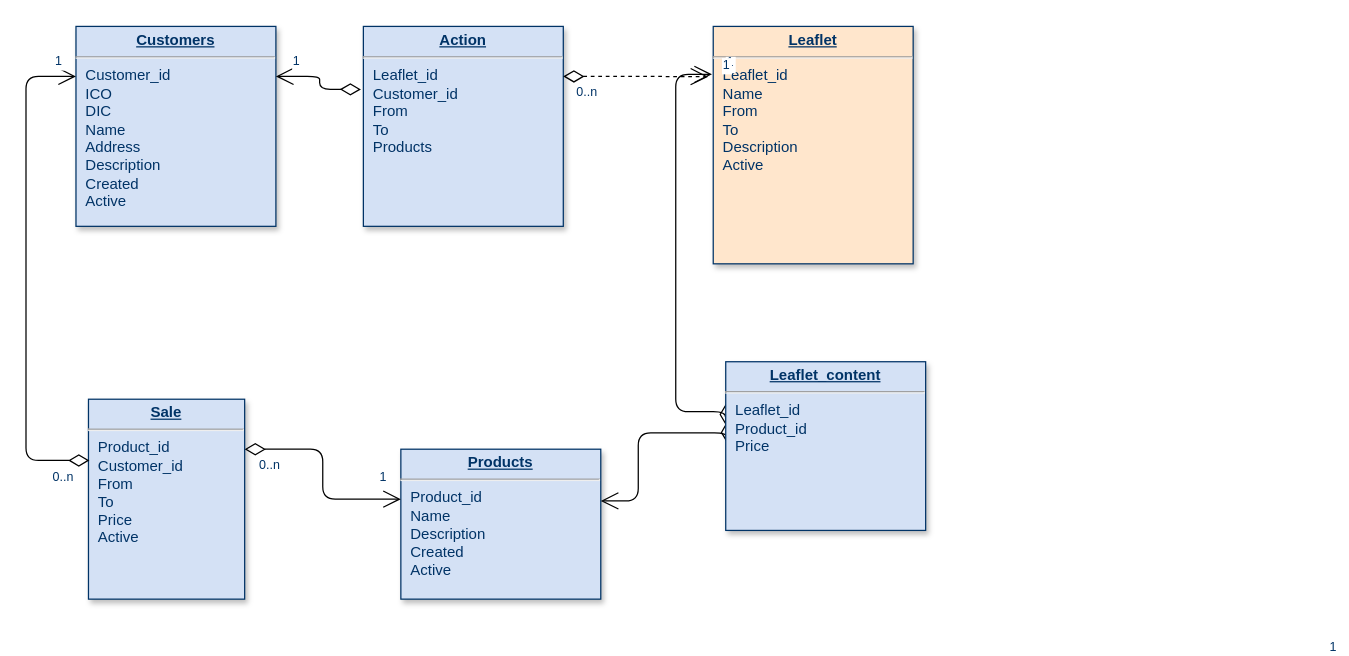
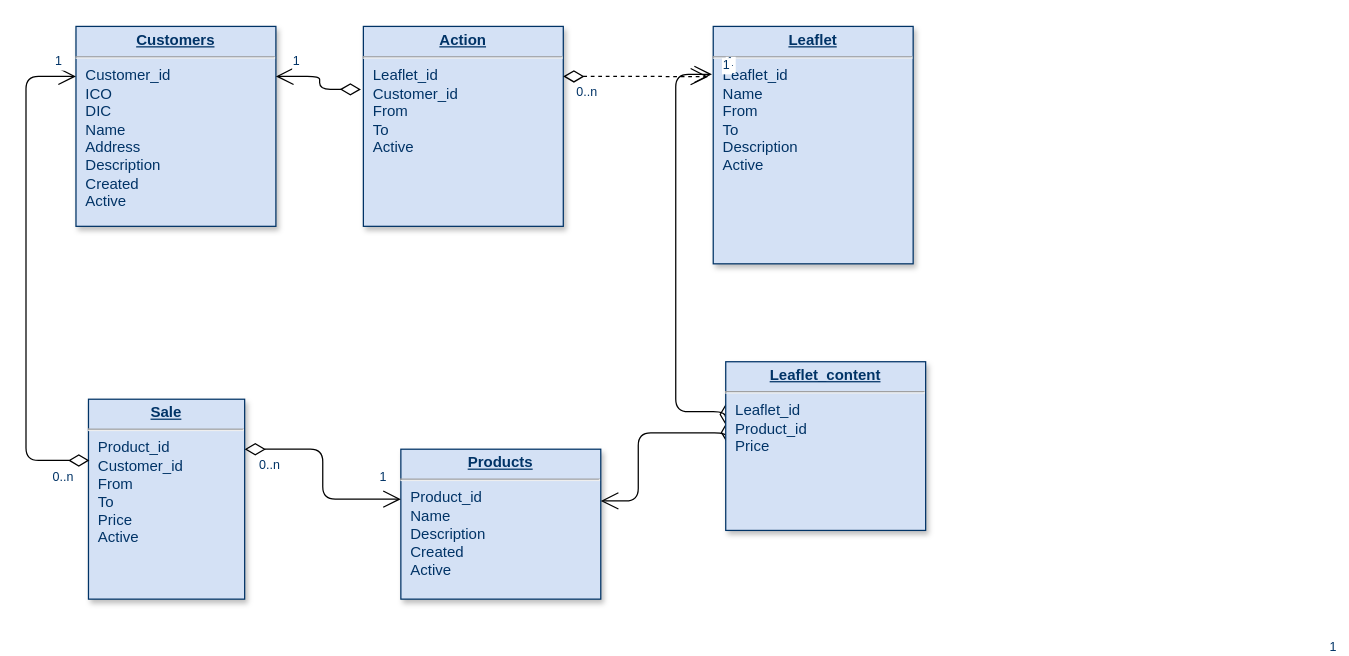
  <mxCell id="0" />
  <mxCell id="1" parent="0" />
  <mxCell id="2" value="&lt;p style=&quot;margin: 0px ; margin-top: 4px ; text-align: center ; text-decoration: underline&quot;&gt;&lt;strong&gt;Products&lt;/strong&gt;&lt;/p&gt;&lt;hr&gt;&lt;p style=&quot;margin: 0px ; margin-left: 8px&quot;&gt;Product_id&lt;br&gt;Name&lt;/p&gt;&lt;p style=&quot;margin: 0px ; margin-left: 8px&quot;&gt;Description&lt;/p&gt;&lt;p style=&quot;margin: 0px ; margin-left: 8px&quot;&gt;Created&lt;/p&gt;&lt;p style=&quot;margin: 0px ; margin-left: 8px&quot;&gt;Active&lt;/p&gt;" style="verticalAlign=top;align=left;overflow=fill;fontSize=12;fontFamily=Helvetica;html=1;strokeColor=#003366;shadow=1;fillColor=#D4E1F5;fontColor=#003366" parent="1" vertex="1"><mxGeometry x="320" y="359" width="160" height="120" as="geometry" /></mxCell>
  <mxCell id="3" value="&lt;p style=&quot;margin: 0px ; margin-top: 4px ; text-align: center ; text-decoration: underline&quot;&gt;&lt;strong&gt;Customers&lt;br&gt;&lt;/strong&gt;&lt;/p&gt;&lt;hr&gt;&lt;p style=&quot;margin: 0px ; margin-left: 8px&quot;&gt;Customer_id&lt;/p&gt;&lt;p style=&quot;margin: 0px ; margin-left: 8px&quot;&gt;ICO&lt;/p&gt;&lt;p style=&quot;margin: 0px ; margin-left: 8px&quot;&gt;DIC&lt;br&gt;&lt;/p&gt;&lt;p style=&quot;margin: 0px ; margin-left: 8px&quot;&gt;Name&lt;/p&gt;&lt;p style=&quot;margin: 0px ; margin-left: 8px&quot;&gt;Address&lt;br&gt;&lt;/p&gt;&lt;p style=&quot;margin: 0px ; margin-left: 8px&quot;&gt;Description&lt;/p&gt;&lt;p style=&quot;margin: 0px ; margin-left: 8px&quot;&gt;Created&lt;br&gt;&lt;/p&gt;&lt;p style=&quot;margin: 0px ; margin-left: 8px&quot;&gt;Active&lt;br&gt;&lt;/p&gt;" style="verticalAlign=top;align=left;overflow=fill;fontSize=12;fontFamily=Helvetica;html=1;strokeColor=#003366;shadow=1;fillColor=#D4E1F5;fontColor=#003366" parent="1" vertex="1"><mxGeometry x="60" y="20.64" width="160" height="160" as="geometry" /></mxCell>
- <mxCell id="4" value="&lt;p style=&quot;margin: 0px ; margin-top: 4px ; text-align: center ; text-decoration: underline&quot;&gt;&lt;strong&gt;Leaflet&lt;/strong&gt;&lt;/p&gt;&lt;hr&gt;&lt;p style=&quot;margin: 0px ; margin-left: 8px&quot;&gt;Leaflet_id&lt;/p&gt;&lt;p style=&quot;margin: 0px ; margin-left: 8px&quot;&gt;Name&lt;/p&gt;&lt;p style=&quot;margin: 0px ; margin-left: 8px&quot;&gt;From&lt;/p&gt;&lt;p style=&quot;margin: 0px ; margin-left: 8px&quot;&gt;To&lt;br&gt;&lt;/p&gt;&lt;p style=&quot;margin: 0px ; margin-left: 8px&quot;&gt;Description&lt;/p&gt;&lt;p style=&quot;margin: 0px ; margin-left: 8px&quot;&gt;Active&lt;br&gt;&lt;/p&gt;&lt;p style=&quot;margin: 0px ; margin-left: 8px&quot;&gt;&lt;br&gt;&lt;/p&gt;&amp;nbsp;" style="verticalAlign=top;align=left;overflow=fill;fontSize=12;fontFamily=Helvetica;html=1;strokeColor=#003366;shadow=1;fillColor=#ffe6cc;fontColor=#003366;" parent="1" vertex="1"><mxGeometry x="570" y="20.64" width="160" height="190" as="geometry" /></mxCell>
+ <mxCell id="4" value="&lt;p style=&quot;margin: 0px ; margin-top: 4px ; text-align: center ; text-decoration: underline&quot;&gt;&lt;strong&gt;Leaflet&lt;/strong&gt;&lt;/p&gt;&lt;hr&gt;&lt;p style=&quot;margin: 0px ; margin-left: 8px&quot;&gt;Leaflet_id&lt;/p&gt;&lt;p style=&quot;margin: 0px ; margin-left: 8px&quot;&gt;Name&lt;/p&gt;&lt;p style=&quot;margin: 0px ; margin-left: 8px&quot;&gt;From&lt;/p&gt;&lt;p style=&quot;margin: 0px ; margin-left: 8px&quot;&gt;To&lt;br&gt;&lt;/p&gt;&lt;p style=&quot;margin: 0px ; margin-left: 8px&quot;&gt;Description&lt;/p&gt;&lt;p style=&quot;margin: 0px ; margin-left: 8px&quot;&gt;Active&lt;br&gt;&lt;/p&gt;&lt;p style=&quot;margin: 0px ; margin-left: 8px&quot;&gt;&lt;br&gt;&lt;/p&gt;&amp;nbsp;" style="verticalAlign=top;align=left;overflow=fill;fontSize=12;fontFamily=Helvetica;html=1;strokeColor=#003366;shadow=1;fillColor=#D4E1F5;fontColor=#003366" parent="1" vertex="1"><mxGeometry x="570" y="20.64" width="160" height="190" as="geometry" /></mxCell>
  <mxCell id="5" value="" style="endArrow=open;endSize=12;startArrow=diamondThin;startSize=14;startFill=0;edgeStyle=orthogonalEdgeStyle;exitX=0.006;exitY=0.356;exitDx=0;exitDy=0;exitPerimeter=0;entryX=1;entryY=0.345;entryDx=0;entryDy=0;entryPerimeter=0;" parent="1" source="15" target="2" edge="1"><mxGeometry y="160" as="geometry"><mxPoint y="159" as="sourcePoint" x="-20" /><mxPoint x="370" y="301.5" as="targetPoint" /><Array as="points"><mxPoint x="510" y="346" /><mxPoint x="510" y="400" /></Array></mxGeometry></mxCell>
  <mxCell id="6" value="0..n" style="resizable=0;align=left;verticalAlign=top;labelBackgroundColor=#ffffff;fontSize=10;strokeColor=#003366;shadow=1;fillColor=#D4E1F5;fontColor=#003366" parent="5" connectable="0" vertex="1"><mxGeometry x="-1" relative="1" as="geometry"><mxPoint x="10" as="offset" /></mxGeometry></mxCell>
  <mxCell id="7" value="1" style="resizable=0;align=right;verticalAlign=top;labelBackgroundColor=#ffffff;fontSize=10;strokeColor=#003366;shadow=1;fillColor=#D4E1F5;fontColor=#003366" parent="5" connectable="0" vertex="1"><mxGeometry x="1" relative="1" as="geometry"><mxPoint x="590" y="105" as="offset" /></mxGeometry></mxCell>
  <mxCell id="8" value="" style="endArrow=open;endSize=12;startArrow=diamondThin;startSize=14;startFill=0;edgeStyle=orthogonalEdgeStyle;exitX=0;exitY=0.25;exitDx=0;exitDy=0;" parent="1" source="15" edge="1"><mxGeometry x="389.36" y="350" as="geometry"><mxPoint x="651.08" y="200.64" as="sourcePoint" /><mxPoint x="569" y="59" as="targetPoint" /><Array as="points"><mxPoint x="540" y="329" /><mxPoint x="540" y="59" /></Array></mxGeometry></mxCell>
  <mxCell id="9" value="0..n" style="resizable=0;align=left;verticalAlign=top;labelBackgroundColor=#ffffff;fontSize=10;strokeColor=#003366;shadow=1;fillColor=#D4E1F5;fontColor=#003366" parent="8" connectable="0" vertex="1"><mxGeometry x="-1" relative="1" as="geometry"><mxPoint x="8.92" as="offset" /></mxGeometry></mxCell>
  <mxCell id="10" value="1" style="resizable=0;align=right;verticalAlign=top;labelBackgroundColor=#ffffff;fontSize=10;strokeColor=#003366;shadow=1;fillColor=#D4E1F5;fontColor=#003366" parent="8" connectable="0" vertex="1"><mxGeometry x="1" relative="1" as="geometry"><mxPoint x="18.92" y="-21.96" as="offset" /></mxGeometry></mxCell>
  <mxCell id="11" value="" style="endArrow=open;endSize=12;startArrow=diamondThin;startSize=14;startFill=0;edgeStyle=orthogonalEdgeStyle;entryX=1;entryY=0.25;entryDx=0;entryDy=0;exitX=-0.012;exitY=0.315;exitDx=0;exitDy=0;exitPerimeter=0;" parent="1" source="14" target="3" edge="1"><mxGeometry x="620" y="340" as="geometry"><mxPoint x="220" y="249" as="sourcePoint" /><mxPoint x="760" y="339" as="targetPoint" /></mxGeometry></mxCell>
  <mxCell id="12" value="0..n" style="resizable=0;align=left;verticalAlign=top;labelBackgroundColor=#ffffff;fontSize=10;strokeColor=#003366;shadow=1;fillColor=#D4E1F5;fontColor=#003366" parent="11" connectable="0" vertex="1"><mxGeometry x="-1" relative="1" as="geometry"><mxPoint x="10" as="offset" /></mxGeometry></mxCell>
  <mxCell id="13" value="1" style="resizable=0;align=right;verticalAlign=top;labelBackgroundColor=#ffffff;fontSize=10;strokeColor=#003366;shadow=1;fillColor=#D4E1F5;fontColor=#003366" parent="11" connectable="0" vertex="1"><mxGeometry x="1" relative="1" as="geometry"><mxPoint x="20" y="-25.0" as="offset" /></mxGeometry></mxCell>
- <mxCell id="14" value="&lt;p style=&quot;margin: 0px ; margin-top: 4px ; text-align: center ; text-decoration: underline&quot;&gt;&lt;strong&gt;Action&lt;br&gt;&lt;/strong&gt;&lt;/p&gt;&lt;hr&gt;&lt;p style=&quot;margin: 0px ; margin-left: 8px&quot;&gt;Leaflet_id&lt;/p&gt;&lt;p style=&quot;margin: 0px ; margin-left: 8px&quot;&gt;Customer_id&lt;/p&gt;&lt;p style=&quot;margin: 0px ; margin-left: 8px&quot;&gt;From&lt;/p&gt;&lt;p style=&quot;margin: 0px ; margin-left: 8px&quot;&gt;To&lt;/p&gt;&lt;p style=&quot;margin: 0px ; margin-left: 8px&quot;&gt;Products&lt;br&gt;&lt;/p&gt;" style="verticalAlign=top;align=left;overflow=fill;fontSize=12;fontFamily=Helvetica;html=1;strokeColor=#003366;shadow=1;fillColor=#D4E1F5;fontColor=#003366" vertex="1" parent="1"><mxGeometry x="290" y="20.64" width="160" height="160" as="geometry" /></mxCell>
+ <mxCell id="14" value="&lt;p style=&quot;margin: 0px ; margin-top: 4px ; text-align: center ; text-decoration: underline&quot;&gt;&lt;strong&gt;Action&lt;br&gt;&lt;/strong&gt;&lt;/p&gt;&lt;hr&gt;&lt;p style=&quot;margin: 0px ; margin-left: 8px&quot;&gt;Leaflet_id&lt;/p&gt;&lt;p style=&quot;margin: 0px ; margin-left: 8px&quot;&gt;Customer_id&lt;/p&gt;&lt;p style=&quot;margin: 0px ; margin-left: 8px&quot;&gt;From&lt;/p&gt;&lt;p style=&quot;margin: 0px ; margin-left: 8px&quot;&gt;To&lt;/p&gt;&lt;p style=&quot;margin: 0px ; margin-left: 8px&quot;&gt;Active&lt;br&gt;&lt;/p&gt;" style="verticalAlign=top;align=left;overflow=fill;fontSize=12;fontFamily=Helvetica;html=1;strokeColor=#003366;shadow=1;fillColor=#D4E1F5;fontColor=#003366" vertex="1" parent="1"><mxGeometry x="290" y="20.64" width="160" height="160" as="geometry" /></mxCell>
  <mxCell id="15" value="&lt;p style=&quot;margin: 0px ; margin-top: 4px ; text-align: center ; text-decoration: underline&quot;&gt;&lt;strong&gt;Leaflet_content&lt;br&gt;&lt;/strong&gt;&lt;/p&gt;&lt;hr&gt;&lt;p style=&quot;margin: 0px ; margin-left: 8px&quot;&gt;Leaflet_id&lt;/p&gt;&lt;p style=&quot;margin: 0px ; margin-left: 8px&quot;&gt;Product_id&lt;/p&gt;&lt;p style=&quot;margin: 0px ; margin-left: 8px&quot;&gt;Price&lt;br&gt;&lt;/p&gt;" style="verticalAlign=top;align=left;overflow=fill;fontSize=12;fontFamily=Helvetica;html=1;strokeColor=#003366;shadow=1;fillColor=#D4E1F5;fontColor=#003366" vertex="1" parent="1"><mxGeometry x="580" y="289" width="160" height="135" as="geometry" /></mxCell>
  <mxCell id="16" value="" style="endArrow=open;endSize=12;startArrow=diamondThin;startSize=14;startFill=0;edgeStyle=orthogonalEdgeStyle;exitX=1;exitY=0.25;exitDx=0;exitDy=0;entryX=-0.025;entryY=0.212;entryDx=0;entryDy=0;entryPerimeter=0;dashed=1;" edge="1" parent="1" source="14" target="4"><mxGeometry x="399.36" y="360" as="geometry"><mxPoint x="590" y="339" as="sourcePoint" /><mxPoint x="520" y="29" as="targetPoint" /><Array as="points" /></mxGeometry></mxCell>
  <mxCell id="17" value="0..n" style="resizable=0;align=left;verticalAlign=top;labelBackgroundColor=#ffffff;fontSize=10;strokeColor=#003366;shadow=1;fillColor=#D4E1F5;fontColor=#003366" connectable="0" vertex="1" parent="16"><mxGeometry x="-1" relative="1" as="geometry"><mxPoint x="8.92" as="offset" /></mxGeometry></mxCell>
  <mxCell id="18" value="1" style="resizable=0;align=right;verticalAlign=top;labelBackgroundColor=#ffffff;fontSize=10;strokeColor=#003366;shadow=1;fillColor=#D4E1F5;fontColor=#003366" connectable="0" vertex="1" parent="16"><mxGeometry x="1" relative="1" as="geometry"><mxPoint x="18.92" y="-21.96" as="offset" /></mxGeometry></mxCell>
  <mxCell id="19" value="&lt;p style=&quot;margin: 0px ; margin-top: 4px ; text-align: center ; text-decoration: underline&quot;&gt;&lt;strong&gt;Sale&lt;br&gt;&lt;/strong&gt;&lt;/p&gt;&lt;hr&gt;&lt;p style=&quot;margin: 0px ; margin-left: 8px&quot;&gt;Product_id&lt;/p&gt;&lt;p style=&quot;margin: 0px ; margin-left: 8px&quot;&gt;Customer_id&lt;/p&gt;&lt;p style=&quot;margin: 0px ; margin-left: 8px&quot;&gt;From&lt;/p&gt;&lt;p style=&quot;margin: 0px ; margin-left: 8px&quot;&gt;To&lt;/p&gt;&lt;p style=&quot;margin: 0px ; margin-left: 8px&quot;&gt;Price&lt;br&gt;&lt;/p&gt;&lt;p style=&quot;margin: 0px ; margin-left: 8px&quot;&gt;Active&lt;br&gt;&lt;/p&gt;" style="verticalAlign=top;align=left;overflow=fill;fontSize=12;fontFamily=Helvetica;html=1;strokeColor=#003366;shadow=1;fillColor=#D4E1F5;fontColor=#003366;direction=south;" vertex="1" parent="1"><mxGeometry x="70" y="319" width="125" height="160" as="geometry" /></mxCell>
  <mxCell id="20" value="" style="endArrow=open;endSize=12;startArrow=diamondThin;startSize=14;startFill=0;edgeStyle=orthogonalEdgeStyle;entryX=0;entryY=0.333;entryDx=0;entryDy=0;exitX=0.25;exitY=0;exitDx=0;exitDy=0;entryPerimeter=0;" edge="1" parent="1" source="19" target="2"><mxGeometry x="620" y="340" as="geometry"><mxPoint x="288.08" y="71.04" as="sourcePoint" /><mxPoint x="180" y="60.64" as="targetPoint" /></mxGeometry></mxCell>
  <mxCell id="21" value="0..n" style="resizable=0;align=left;verticalAlign=top;labelBackgroundColor=#ffffff;fontSize=10;strokeColor=#003366;shadow=1;fillColor=#D4E1F5;fontColor=#003366" connectable="0" vertex="1" parent="20"><mxGeometry x="-1" relative="1" as="geometry"><mxPoint x="10" as="offset" /></mxGeometry></mxCell>
  <mxCell id="22" value="1" style="resizable=0;align=right;verticalAlign=top;labelBackgroundColor=#ffffff;fontSize=10;strokeColor=#003366;shadow=1;fillColor=#D4E1F5;fontColor=#003366" connectable="0" vertex="1" parent="20"><mxGeometry x="1" relative="1" as="geometry"><mxPoint x="-10" y="-29.96" as="offset" /></mxGeometry></mxCell>
  <mxCell id="23" value="" style="endArrow=open;endSize=12;startArrow=diamondThin;startSize=14;startFill=0;edgeStyle=orthogonalEdgeStyle;entryX=0;entryY=0.25;entryDx=0;entryDy=0;exitX=0.306;exitY=0.994;exitDx=0;exitDy=0;exitPerimeter=0;" edge="1" parent="1" source="19" target="3"><mxGeometry x="630" y="350" as="geometry"><mxPoint x="298.08" y="81.04" as="sourcePoint" /><mxPoint x="190" y="70.64" as="targetPoint" /><Array as="points"><mxPoint x="20" y="368" /><mxPoint x="20" y="61" /></Array></mxGeometry></mxCell>
  <mxCell id="24" value="0..n" style="resizable=0;align=left;verticalAlign=top;labelBackgroundColor=#ffffff;fontSize=10;strokeColor=#003366;shadow=1;fillColor=#D4E1F5;fontColor=#003366" connectable="0" vertex="1" parent="23"><mxGeometry x="-1" relative="1" as="geometry"><mxPoint x="-30.96" y="1.04" as="offset" /></mxGeometry></mxCell>
  <mxCell id="25" value="1" style="resizable=0;align=right;verticalAlign=top;labelBackgroundColor=#ffffff;fontSize=10;strokeColor=#003366;shadow=1;fillColor=#D4E1F5;fontColor=#003366" connectable="0" vertex="1" parent="23"><mxGeometry x="1" relative="1" as="geometry"><mxPoint x="-9.64" y="-25.0" as="offset" /></mxGeometry></mxCell>
